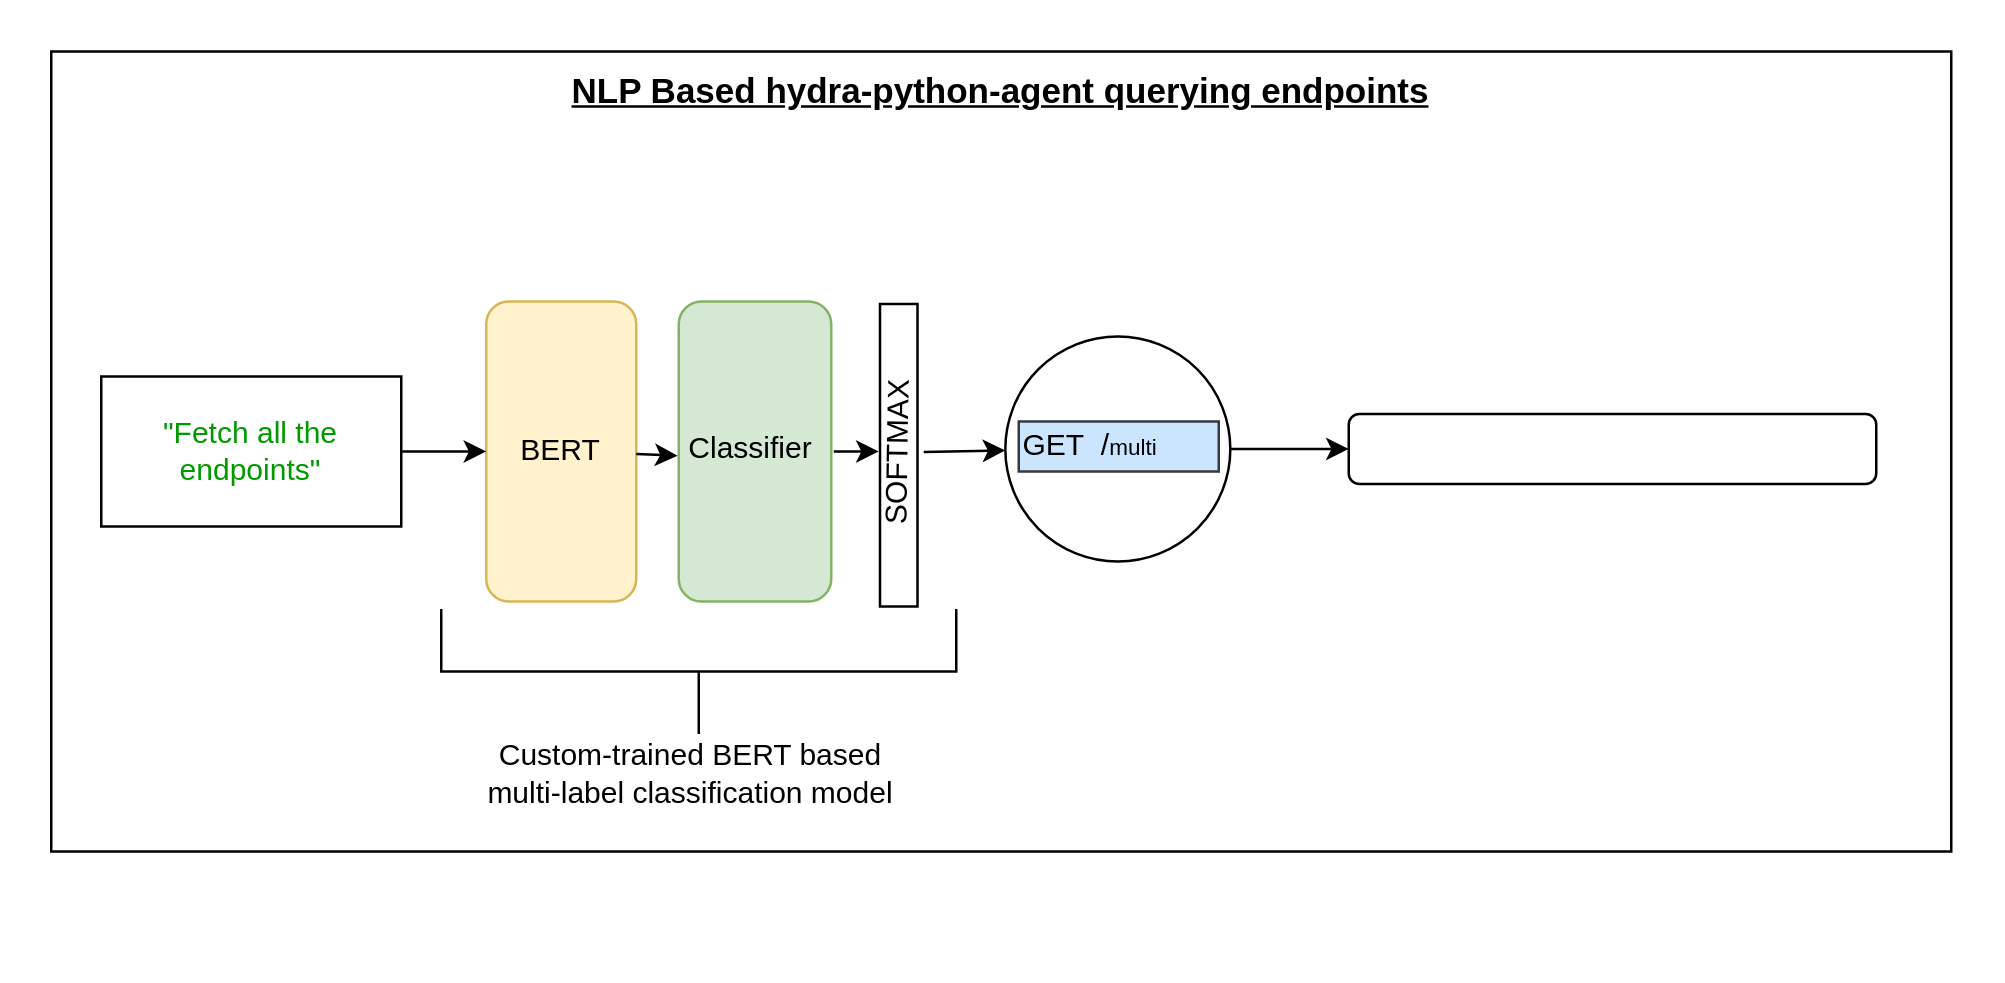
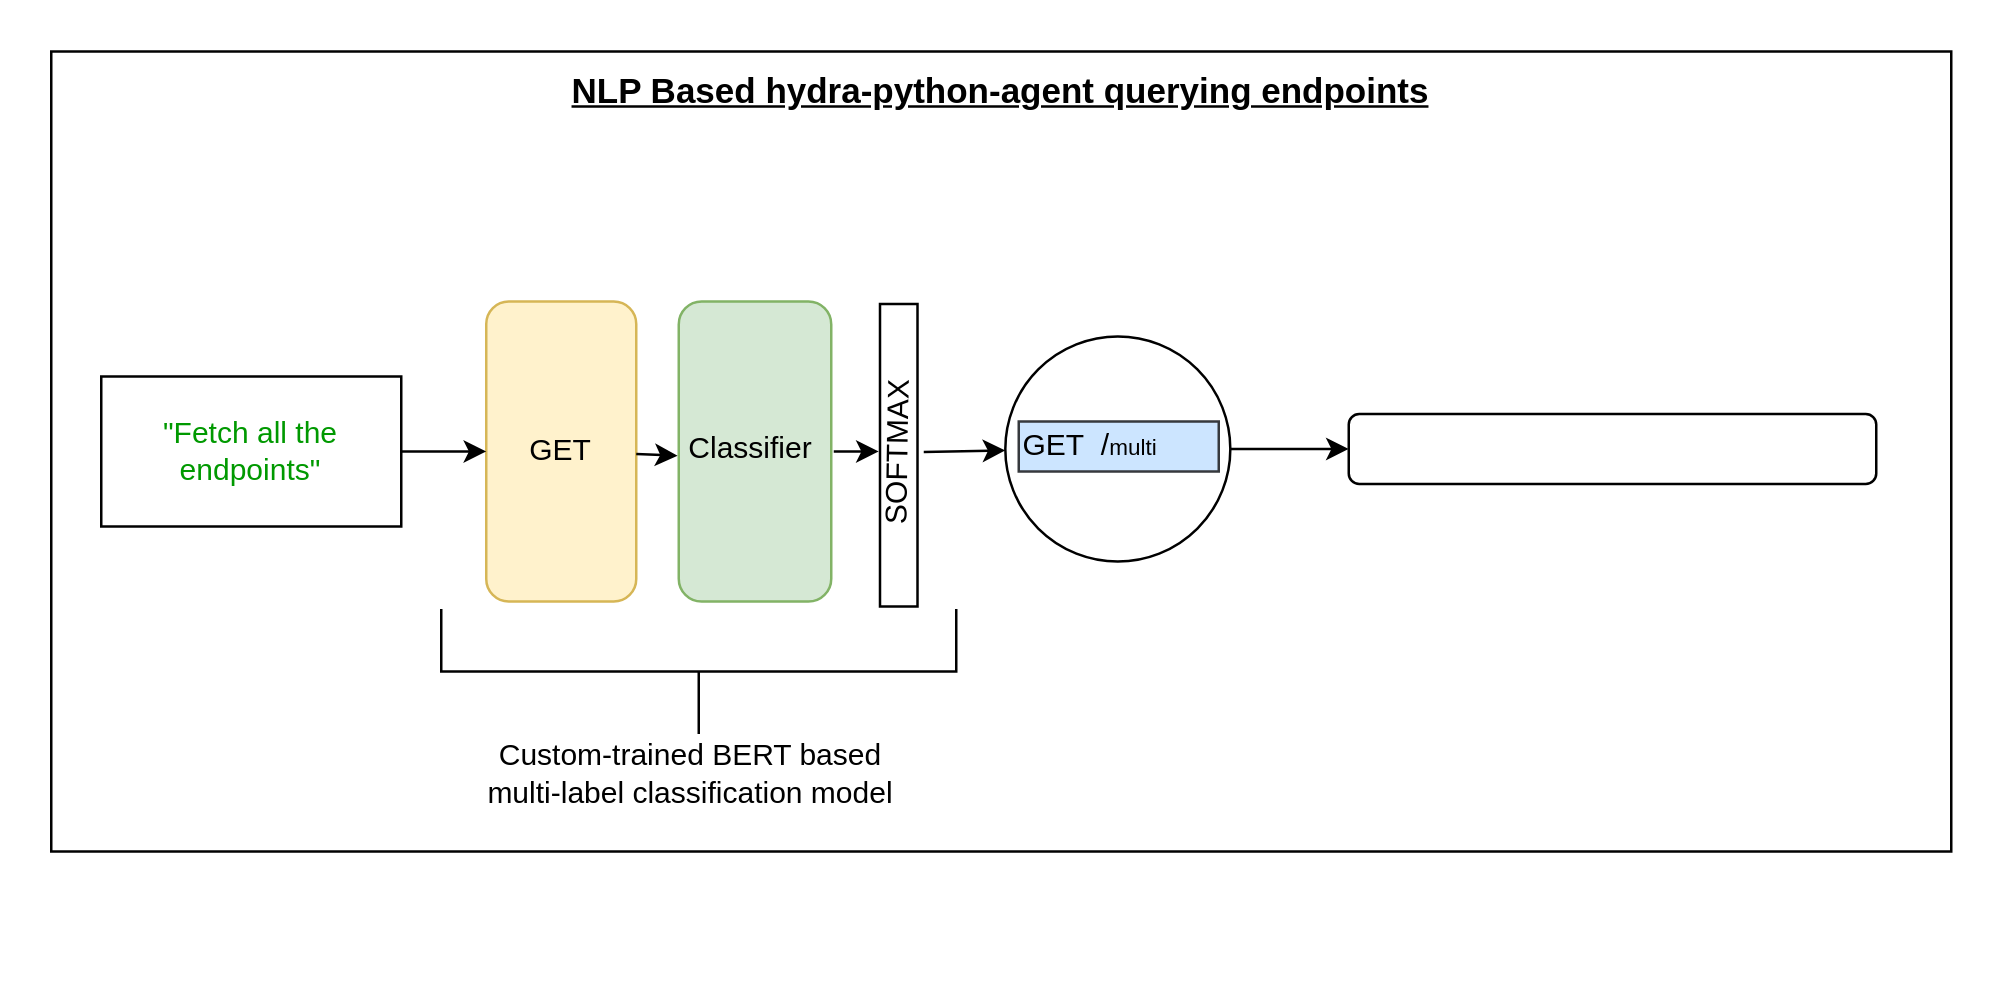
  <mxCell id="0" />
  <mxCell id="1" parent="0" />
  <mxCell id="2" value="" style="rounded=0;whiteSpace=wrap;html=1;" vertex="1" parent="1"><mxGeometry x="20" y="20" width="760" height="320" as="geometry" /></mxCell>
  <mxCell id="3" value="" style="rounded=0;whiteSpace=wrap;html=1;" vertex="1" parent="1"><mxGeometry x="40" y="150" width="120" height="60" as="geometry" /></mxCell>
  <mxCell id="4" value="" style="rounded=1;whiteSpace=wrap;html=1;direction=south;fillColor=#fff2cc;strokeColor=#d6b656;" vertex="1" parent="1"><mxGeometry x="194" y="120" width="60" height="120" as="geometry" /></mxCell>
  <mxCell id="5" value="" style="rounded=1;whiteSpace=wrap;html=1;direction=south;fillColor=#d5e8d4;strokeColor=#82b366;" vertex="1" parent="1"><mxGeometry x="271" y="120" width="61" height="120" as="geometry" /></mxCell>
  <mxCell id="6" value="" style="rounded=0;whiteSpace=wrap;html=1;rotation=90;" vertex="1" parent="1"><mxGeometry x="298.5" y="174" width="121" height="15" as="geometry" /></mxCell>
  <mxCell id="7" value="&lt;font color=&quot;#009900&quot;&gt;&quot;Fetch all the endpoints&quot;&lt;/font&gt;" style="text;html=1;strokeColor=none;fillColor=none;align=center;verticalAlign=middle;whiteSpace=wrap;rounded=0;" vertex="1" parent="1"><mxGeometry x="45" y="170" width="110" height="20" as="geometry" /></mxCell>
- <mxCell id="8" value="BERT" style="text;html=1;strokeColor=none;fillColor=none;align=center;verticalAlign=middle;whiteSpace=wrap;rounded=0;" vertex="1" parent="1"><mxGeometry x="204" y="170" width="40" height="20" as="geometry" /></mxCell>
+ <mxCell id="8" value="GET" style="text;html=1;strokeColor=none;fillColor=none;align=center;verticalAlign=middle;whiteSpace=wrap;rounded=0;" vertex="1" parent="1"><mxGeometry x="204" y="170" width="40" height="20" as="geometry" /></mxCell>
  <mxCell id="9" value="Classifier" style="text;html=1;strokeColor=none;fillColor=none;align=center;verticalAlign=middle;whiteSpace=wrap;rounded=0;" vertex="1" parent="1"><mxGeometry x="279.5" y="169" width="40" height="20" as="geometry" /></mxCell>
  <mxCell id="10" value="SOFTMAX" style="text;html=1;strokeColor=none;fillColor=none;align=center;verticalAlign=middle;whiteSpace=wrap;rounded=0;rotation=-89;" vertex="1" parent="1"><mxGeometry x="316.37" y="170" width="85.26" height="20" as="geometry" /></mxCell>
  <mxCell id="11" value="" style="endArrow=classic;html=1;exitX=1;exitY=0.5;exitDx=0;exitDy=0;" edge="1" parent="1" source="3" target="4"><mxGeometry width="50" height="50" relative="1" as="geometry"><mxPoint x="160" y="184.5" as="sourcePoint" /><mxPoint x="194" y="182" as="targetPoint" /></mxGeometry></mxCell>
  <mxCell id="12" value="" style="endArrow=classic;html=1;exitX=0.5;exitY=1;exitDx=0;exitDy=0;" edge="1" parent="1" source="10" target="13"><mxGeometry width="50" height="50" relative="1" as="geometry"><mxPoint x="420" y="180" as="sourcePoint" /><mxPoint x="470" y="130" as="targetPoint" /></mxGeometry></mxCell>
  <mxCell id="13" value="" style="ellipse;whiteSpace=wrap;html=1;aspect=fixed;" vertex="1" parent="1"><mxGeometry x="401.63" y="134" width="90" height="90" as="geometry" /></mxCell>
  <mxCell id="14" value="GET&amp;nbsp; /&lt;font style=&quot;font-size: 9px&quot;&gt;multi&lt;/font&gt;" style="text;html=1;fillColor=#cce5ff;align=left;verticalAlign=middle;whiteSpace=wrap;rounded=0;strokeColor=#36393d;strokeWidth=1;" vertex="1" parent="1"><mxGeometry x="407" y="168" width="80" height="20" as="geometry" /></mxCell>
  <mxCell id="15" value="&lt;b&gt;&lt;font size=&quot;1&quot;&gt;&lt;u style=&quot;font-size: 14px&quot;&gt;NLP Based hydra-python-agent querying endpoints&lt;/u&gt;&lt;/font&gt;&lt;/b&gt;" style="text;html=1;strokeColor=none;fillColor=none;align=center;verticalAlign=middle;whiteSpace=wrap;rounded=0;" vertex="1" parent="1"><mxGeometry x="20" y="26" width="760" height="20" as="geometry" /></mxCell>
  <mxCell id="16" value="" style="endArrow=classic;html=1;exitX=1;exitY=0.5;exitDx=0;exitDy=0;" edge="1" parent="1" source="13" target="17"><mxGeometry width="50" height="50" relative="1" as="geometry"><mxPoint x="491.63" y="174" as="sourcePoint" /><mxPoint x="541.63" y="124" as="targetPoint" /></mxGeometry></mxCell>
  <mxCell id="17" value="" style="rounded=1;whiteSpace=wrap;html=1;" vertex="1" parent="1"><mxGeometry x="539" y="165" width="211" height="28" as="geometry" /></mxCell>
  <mxCell id="18" value="" style="endArrow=classic;html=1;entryX=0.539;entryY=1.024;entryDx=0;entryDy=0;entryPerimeter=0;" edge="1" parent="1"><mxGeometry width="50" height="50" relative="1" as="geometry"><mxPoint x="254" y="181" as="sourcePoint" /><mxPoint x="270.536" y="181.68" as="targetPoint" /></mxGeometry></mxCell>
  <mxCell id="19" value="" style="endArrow=classic;html=1;exitX=0.5;exitY=0;exitDx=0;exitDy=0;entryX=0.5;entryY=0;entryDx=0;entryDy=0;" edge="1" parent="1"><mxGeometry width="50" height="50" relative="1" as="geometry"><mxPoint x="333" y="180" as="sourcePoint" /><mxPoint x="351.002" y="179.825" as="targetPoint" /><Array as="points"><mxPoint x="351" y="180" /></Array></mxGeometry></mxCell>
  <mxCell id="20" value="" style="strokeWidth=1;html=1;shape=mxgraph.flowchart.annotation_2;align=left;labelPosition=right;pointerEvents=1;rotation=-90;" vertex="1" parent="1"><mxGeometry x="254" y="165" width="50" height="206" as="geometry" /></mxCell>
  <mxCell id="21" value="Custom-trained BERT based &lt;br&gt;multi-label classification model" style="text;html=1;strokeColor=none;fillColor=none;align=center;verticalAlign=middle;whiteSpace=wrap;rounded=0;" vertex="1" parent="1"><mxGeometry x="171" y="299" width="210" height="20" as="geometry" /></mxCell>
